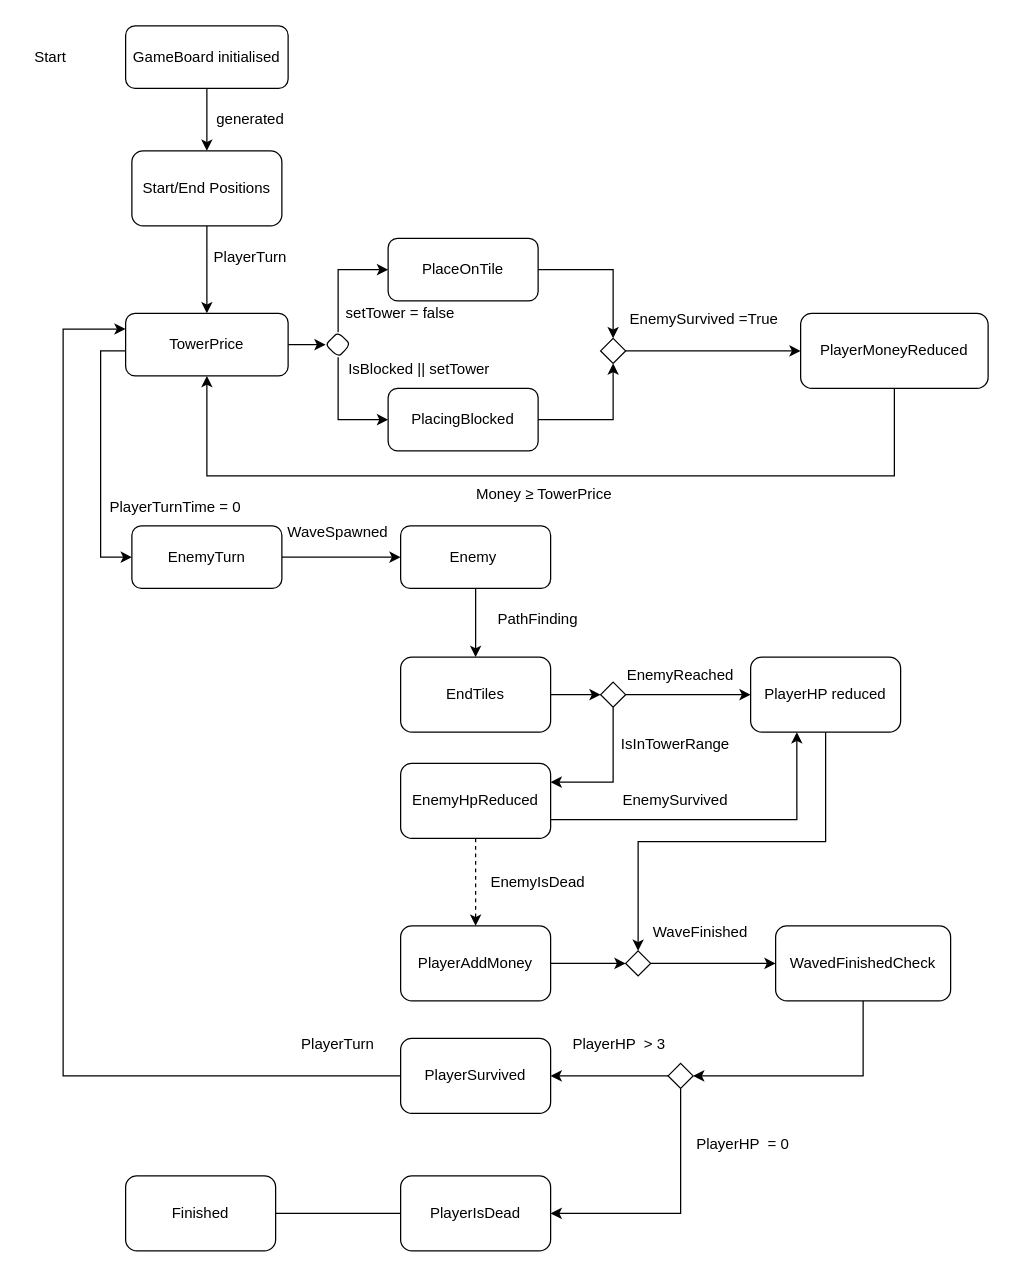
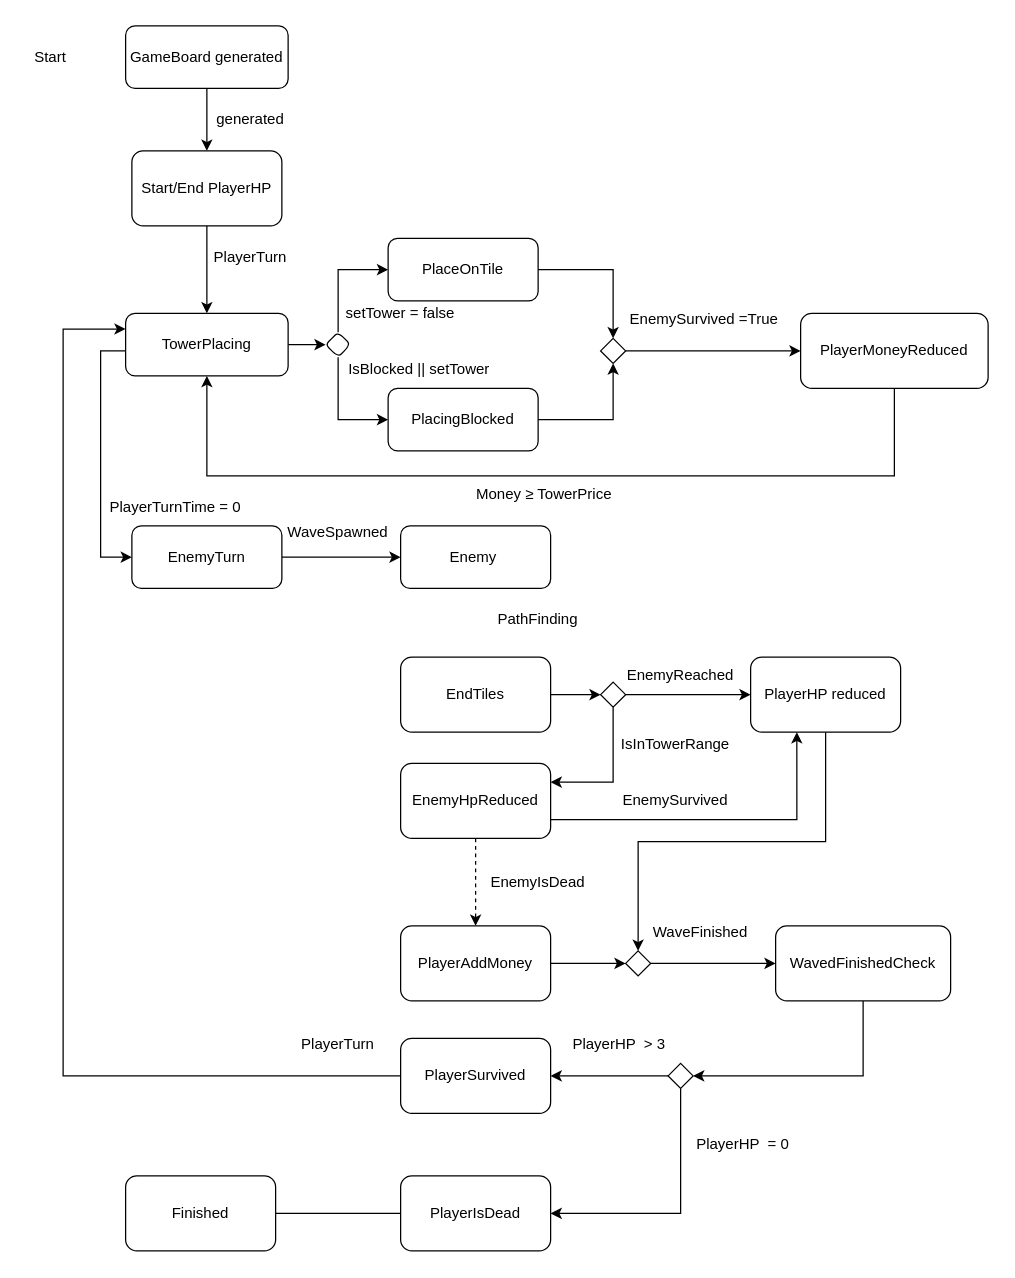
  <mxCell id="0" />
  <mxCell id="1" parent="0" />
  <mxCell id="2" style="edgeStyle=orthogonalEdgeStyle;rounded=0;orthogonalLoop=1;jettySize=auto;html=1;exitX=0.5;exitY=1;exitDx=0;exitDy=0;" edge="1" parent="1" source="3" target="14"><mxGeometry relative="1" as="geometry" /></mxCell>
- <mxCell id="3" value="GameBoard initialised" style="rounded=1;whiteSpace=wrap;html=1;" vertex="1" parent="1"><mxGeometry x="100" y="20" width="130" height="50" as="geometry" /></mxCell>
+ <mxCell id="3" value="GameBoard generated" style="rounded=1;whiteSpace=wrap;html=1;" vertex="1" parent="1"><mxGeometry x="100" y="20" width="130" height="50" as="geometry" /></mxCell>
  <mxCell id="4" style="edgeStyle=orthogonalEdgeStyle;rounded=0;orthogonalLoop=1;jettySize=auto;html=1;exitX=1;exitY=0.5;exitDx=0;exitDy=0;entryX=0;entryY=0.5;entryDx=0;entryDy=0;" edge="1" parent="1" source="5" target="10"><mxGeometry relative="1" as="geometry" /></mxCell>
  <mxCell id="5" value="EnemyTurn" style="rounded=1;whiteSpace=wrap;html=1;" vertex="1" parent="1"><mxGeometry x="105" y="420" width="120" height="50" as="geometry" /></mxCell>
  <mxCell id="6" style="edgeStyle=orthogonalEdgeStyle;rounded=0;orthogonalLoop=1;jettySize=auto;html=1;exitX=1;exitY=0.5;exitDx=0;exitDy=0;entryX=0;entryY=0.5;entryDx=0;entryDy=0;" edge="1" parent="1" source="8" target="28"><mxGeometry relative="1" as="geometry" /></mxCell>
  <mxCell id="7" style="edgeStyle=orthogonalEdgeStyle;rounded=0;orthogonalLoop=1;jettySize=auto;html=1;exitX=0;exitY=0.5;exitDx=0;exitDy=0;entryX=0;entryY=0.5;entryDx=0;entryDy=0;" edge="1" parent="1" source="8" target="5"><mxGeometry relative="1" as="geometry"><Array as="points"><mxPoint x="100" y="280" /><mxPoint x="80" y="280" /><mxPoint x="80" y="445" /></Array></mxGeometry></mxCell>
- <mxCell id="8" value="TowerPrice" style="rounded=1;whiteSpace=wrap;html=1;" vertex="1" parent="1"><mxGeometry x="100" y="250" width="130" height="50" as="geometry" /></mxCell>
- <mxCell id="9" value="" style="edgeStyle=orthogonalEdgeStyle;rounded=0;orthogonalLoop=1;jettySize=auto;html=1;" edge="1" parent="1" source="10" target="12"><mxGeometry relative="1" as="geometry" /></mxCell>
+ <mxCell id="8" value="TowerPlacing" style="rounded=1;whiteSpace=wrap;html=1;" vertex="1" parent="1"><mxGeometry x="100" y="250" width="130" height="50" as="geometry" /></mxCell>
  <mxCell id="10" value="Enemy&amp;nbsp;" style="rounded=1;whiteSpace=wrap;html=1;" vertex="1" parent="1"><mxGeometry x="320" y="420" width="120" height="50" as="geometry" /></mxCell>
  <mxCell id="11" style="edgeStyle=orthogonalEdgeStyle;rounded=0;orthogonalLoop=1;jettySize=auto;html=1;exitX=1;exitY=0.5;exitDx=0;exitDy=0;entryX=0;entryY=0.5;entryDx=0;entryDy=0;" edge="1" parent="1" source="12" target="49"><mxGeometry relative="1" as="geometry" /></mxCell>
  <mxCell id="12" value="EndTiles" style="rounded=1;whiteSpace=wrap;html=1;" vertex="1" parent="1"><mxGeometry x="320" y="525" width="120" height="60" as="geometry" /></mxCell>
  <mxCell id="13" style="edgeStyle=orthogonalEdgeStyle;rounded=0;orthogonalLoop=1;jettySize=auto;html=1;exitX=0.5;exitY=1;exitDx=0;exitDy=0;" edge="1" parent="1" source="14" target="8"><mxGeometry relative="1" as="geometry" /></mxCell>
- <mxCell id="14" value="Start/End Positions" style="rounded=1;whiteSpace=wrap;html=1;" vertex="1" parent="1"><mxGeometry x="105" y="120" width="120" height="60" as="geometry" /></mxCell>
+ <mxCell id="14" value="Start/End PlayerHP" style="rounded=1;whiteSpace=wrap;html=1;" vertex="1" parent="1"><mxGeometry x="105" y="120" width="120" height="60" as="geometry" /></mxCell>
  <mxCell id="15" value="Start" style="text;html=1;strokeColor=none;fillColor=none;align=center;verticalAlign=middle;whiteSpace=wrap;rounded=0;" vertex="1" parent="1"><mxGeometry x="20" y="30" width="40" height="30" as="geometry" /></mxCell>
  <mxCell id="16" style="edgeStyle=orthogonalEdgeStyle;rounded=0;orthogonalLoop=1;jettySize=auto;html=1;exitX=1;exitY=0.5;exitDx=0;exitDy=0;entryX=0;entryY=0.5;entryDx=0;entryDy=0;" edge="1" parent="1" source="17" target="60"><mxGeometry relative="1" as="geometry" /></mxCell>
  <mxCell id="17" value="PlayerAddMoney" style="rounded=1;whiteSpace=wrap;html=1;" vertex="1" parent="1"><mxGeometry x="320" y="740" width="120" height="60" as="geometry" /></mxCell>
  <mxCell id="18" style="edgeStyle=orthogonalEdgeStyle;rounded=0;orthogonalLoop=1;jettySize=auto;html=1;exitX=0.5;exitY=1;exitDx=0;exitDy=0;entryX=0.5;entryY=0;entryDx=0;entryDy=0;" edge="1" parent="1" source="19" target="60"><mxGeometry relative="1" as="geometry" /></mxCell>
  <mxCell id="19" value="PlayerHP reduced" style="rounded=1;whiteSpace=wrap;html=1;" vertex="1" parent="1"><mxGeometry x="600" y="525" width="120" height="60" as="geometry" /></mxCell>
  <mxCell id="20" style="edgeStyle=orthogonalEdgeStyle;rounded=0;orthogonalLoop=1;jettySize=auto;html=1;exitX=0;exitY=0.5;exitDx=0;exitDy=0;entryX=1;entryY=0.5;entryDx=0;entryDy=0;endArrow=none;" edge="1" parent="1" source="21" target="34"><mxGeometry relative="1" as="geometry" /></mxCell>
  <mxCell id="21" value="PlayerIsDead" style="rounded=1;whiteSpace=wrap;html=1;" vertex="1" parent="1"><mxGeometry x="320" y="940" width="120" height="60" as="geometry" /></mxCell>
  <mxCell id="22" value="PlayerTurn" style="text;html=1;strokeColor=none;fillColor=none;align=center;verticalAlign=middle;whiteSpace=wrap;rounded=0;" vertex="1" parent="1"><mxGeometry x="170" y="190" width="60" height="30" as="geometry" /></mxCell>
  <mxCell id="23" value="Money ≥ TowerPrice" style="text;html=1;strokeColor=none;fillColor=none;align=center;verticalAlign=middle;whiteSpace=wrap;rounded=0;" vertex="1" parent="1"><mxGeometry x="370" y="380" width="130" height="30" as="geometry" /></mxCell>
  <mxCell id="24" style="edgeStyle=orthogonalEdgeStyle;rounded=0;orthogonalLoop=1;jettySize=auto;html=1;exitX=1;exitY=0.5;exitDx=0;exitDy=0;entryX=0.5;entryY=0;entryDx=0;entryDy=0;" edge="1" parent="1" source="25" target="37"><mxGeometry relative="1" as="geometry" /></mxCell>
  <mxCell id="25" value="PlaceOnTile" style="rounded=1;whiteSpace=wrap;html=1;" vertex="1" parent="1"><mxGeometry x="310" y="190" width="120" height="50" as="geometry" /></mxCell>
  <mxCell id="26" style="edgeStyle=orthogonalEdgeStyle;rounded=0;orthogonalLoop=1;jettySize=auto;html=1;exitX=0.5;exitY=0;exitDx=0;exitDy=0;entryX=0;entryY=0.5;entryDx=0;entryDy=0;" edge="1" parent="1" source="28" target="25"><mxGeometry relative="1" as="geometry" /></mxCell>
  <mxCell id="27" style="edgeStyle=orthogonalEdgeStyle;rounded=0;orthogonalLoop=1;jettySize=auto;html=1;exitX=0.5;exitY=1;exitDx=0;exitDy=0;entryX=0;entryY=0.5;entryDx=0;entryDy=0;" edge="1" parent="1" source="28" target="31"><mxGeometry relative="1" as="geometry" /></mxCell>
  <mxCell id="28" value="" style="rhombus;whiteSpace=wrap;html=1;rounded=1;" vertex="1" parent="1"><mxGeometry x="260" y="265" width="20" height="20" as="geometry" /></mxCell>
  <mxCell id="29" value="setTower = false" style="text;html=1;strokeColor=none;fillColor=none;align=center;verticalAlign=middle;whiteSpace=wrap;rounded=0;" vertex="1" parent="1"><mxGeometry x="270" y="235" width="100" height="30" as="geometry" /></mxCell>
  <mxCell id="30" style="edgeStyle=orthogonalEdgeStyle;rounded=0;orthogonalLoop=1;jettySize=auto;html=1;exitX=1;exitY=0.5;exitDx=0;exitDy=0;entryX=0.5;entryY=1;entryDx=0;entryDy=0;" edge="1" parent="1" source="31" target="37"><mxGeometry relative="1" as="geometry" /></mxCell>
  <mxCell id="31" value="PlacingBlocked" style="rounded=1;whiteSpace=wrap;html=1;" vertex="1" parent="1"><mxGeometry x="310" y="310" width="120" height="50" as="geometry" /></mxCell>
  <mxCell id="32" value="IsBlocked || setTower" style="text;html=1;strokeColor=none;fillColor=none;align=center;verticalAlign=middle;whiteSpace=wrap;rounded=0;" vertex="1" parent="1"><mxGeometry x="270" y="280" width="130" height="30" as="geometry" /></mxCell>
  <mxCell id="33" value="WaveSpawned" style="text;html=1;strokeColor=none;fillColor=none;align=center;verticalAlign=middle;whiteSpace=wrap;rounded=0;" vertex="1" parent="1"><mxGeometry x="240" y="410" width="60" height="30" as="geometry" /></mxCell>
  <mxCell id="34" value="Finished" style="rounded=1;whiteSpace=wrap;html=1;" vertex="1" parent="1"><mxGeometry x="100" y="940" width="120" height="60" as="geometry" /></mxCell>
  <mxCell id="35" value="generated" style="text;html=1;strokeColor=none;fillColor=none;align=center;verticalAlign=middle;whiteSpace=wrap;rounded=0;" vertex="1" parent="1"><mxGeometry x="170" y="80" width="60" height="30" as="geometry" /></mxCell>
  <mxCell id="36" style="edgeStyle=orthogonalEdgeStyle;rounded=0;orthogonalLoop=1;jettySize=auto;html=1;exitX=1;exitY=0.5;exitDx=0;exitDy=0;entryX=0;entryY=0.5;entryDx=0;entryDy=0;" edge="1" parent="1" source="37" target="39"><mxGeometry relative="1" as="geometry" /></mxCell>
  <mxCell id="37" value="" style="rhombus;whiteSpace=wrap;html=1;" vertex="1" parent="1"><mxGeometry x="480" y="270" width="20" height="20" as="geometry" /></mxCell>
  <mxCell id="38" style="edgeStyle=orthogonalEdgeStyle;rounded=0;orthogonalLoop=1;jettySize=auto;html=1;exitX=0.5;exitY=1;exitDx=0;exitDy=0;entryX=0.5;entryY=1;entryDx=0;entryDy=0;" edge="1" parent="1" source="39" target="8"><mxGeometry relative="1" as="geometry"><Array as="points"><mxPoint x="715" y="380" /><mxPoint x="165" y="380" /></Array></mxGeometry></mxCell>
  <mxCell id="39" value="PlayerMoneyReduced" style="rounded=1;whiteSpace=wrap;html=1;" vertex="1" parent="1"><mxGeometry x="640" y="250" width="150" height="60" as="geometry" /></mxCell>
  <mxCell id="40" value="EnemySurvived =True" style="text;html=1;strokeColor=none;fillColor=none;align=center;verticalAlign=middle;whiteSpace=wrap;rounded=0;" vertex="1" parent="1"><mxGeometry x="500" y="240" width="126" height="30" as="geometry" /></mxCell>
  <mxCell id="41" value="PlayerTurnTime = 0" style="text;html=1;strokeColor=none;fillColor=none;align=center;verticalAlign=middle;whiteSpace=wrap;rounded=0;" vertex="1" parent="1"><mxGeometry x="80" y="390" width="120" height="30" as="geometry" /></mxCell>
  <mxCell id="42" value="PathFinding" style="text;html=1;strokeColor=none;fillColor=none;align=center;verticalAlign=middle;whiteSpace=wrap;rounded=0;" vertex="1" parent="1"><mxGeometry x="400" y="480" width="60" height="30" as="geometry" /></mxCell>
  <mxCell id="43" value="EnemyReached" style="text;html=1;strokeColor=none;fillColor=none;align=center;verticalAlign=middle;whiteSpace=wrap;rounded=0;" vertex="1" parent="1"><mxGeometry x="514" y="525" width="60" height="30" as="geometry" /></mxCell>
  <mxCell id="44" style="edgeStyle=orthogonalEdgeStyle;rounded=0;orthogonalLoop=1;jettySize=auto;html=1;exitX=1;exitY=0.75;exitDx=0;exitDy=0;entryX=0.308;entryY=1;entryDx=0;entryDy=0;entryPerimeter=0;" edge="1" parent="1" source="46" target="19"><mxGeometry relative="1" as="geometry" /></mxCell>
  <mxCell id="45" style="edgeStyle=orthogonalEdgeStyle;rounded=0;orthogonalLoop=1;jettySize=auto;html=1;exitX=0.5;exitY=1;exitDx=0;exitDy=0;dashed=1;" edge="1" parent="1" source="46" target="17"><mxGeometry relative="1" as="geometry" /></mxCell>
  <mxCell id="46" value="EnemyHpReduced" style="rounded=1;whiteSpace=wrap;html=1;" vertex="1" parent="1"><mxGeometry x="320" y="610" width="120" height="60" as="geometry" /></mxCell>
  <mxCell id="47" style="edgeStyle=orthogonalEdgeStyle;rounded=0;orthogonalLoop=1;jettySize=auto;html=1;exitX=1;exitY=0.5;exitDx=0;exitDy=0;entryX=0;entryY=0.5;entryDx=0;entryDy=0;" edge="1" parent="1" source="49" target="19"><mxGeometry relative="1" as="geometry" /></mxCell>
  <mxCell id="48" style="edgeStyle=orthogonalEdgeStyle;rounded=0;orthogonalLoop=1;jettySize=auto;html=1;exitX=0.5;exitY=1;exitDx=0;exitDy=0;entryX=1;entryY=0.25;entryDx=0;entryDy=0;" edge="1" parent="1" source="49" target="46"><mxGeometry relative="1" as="geometry" /></mxCell>
  <mxCell id="49" value="" style="rhombus;whiteSpace=wrap;html=1;" vertex="1" parent="1"><mxGeometry x="480" y="545" width="20" height="20" as="geometry" /></mxCell>
  <mxCell id="50" value="IsInTowerRange" style="text;html=1;strokeColor=none;fillColor=none;align=center;verticalAlign=middle;whiteSpace=wrap;rounded=0;" vertex="1" parent="1"><mxGeometry x="510" y="580" width="60" height="30" as="geometry" /></mxCell>
  <mxCell id="51" value="EnemyIsDead" style="text;html=1;strokeColor=none;fillColor=none;align=center;verticalAlign=middle;whiteSpace=wrap;rounded=0;" vertex="1" parent="1"><mxGeometry x="400" y="690" width="60" height="30" as="geometry" /></mxCell>
  <mxCell id="52" value="EnemySurvived" style="text;html=1;strokeColor=none;fillColor=none;align=center;verticalAlign=middle;whiteSpace=wrap;rounded=0;" vertex="1" parent="1"><mxGeometry x="510" y="625" width="60" height="30" as="geometry" /></mxCell>
  <mxCell id="53" style="edgeStyle=orthogonalEdgeStyle;rounded=0;orthogonalLoop=1;jettySize=auto;html=1;exitX=0.5;exitY=1;exitDx=0;exitDy=0;entryX=1;entryY=0.5;entryDx=0;entryDy=0;" edge="1" parent="1" source="54" target="57"><mxGeometry relative="1" as="geometry" /></mxCell>
  <mxCell id="54" value="WavedFinishedCheck" style="rounded=1;whiteSpace=wrap;html=1;" vertex="1" parent="1"><mxGeometry x="620" y="740" width="140" height="60" as="geometry" /></mxCell>
  <mxCell id="55" style="edgeStyle=orthogonalEdgeStyle;rounded=0;orthogonalLoop=1;jettySize=auto;html=1;exitX=0.5;exitY=1;exitDx=0;exitDy=0;entryX=1;entryY=0.5;entryDx=0;entryDy=0;" edge="1" parent="1" source="57" target="21"><mxGeometry relative="1" as="geometry" /></mxCell>
  <mxCell id="56" style="edgeStyle=orthogonalEdgeStyle;rounded=0;orthogonalLoop=1;jettySize=auto;html=1;exitX=0;exitY=0.5;exitDx=0;exitDy=0;" edge="1" parent="1" source="57" target="63"><mxGeometry relative="1" as="geometry" /></mxCell>
  <mxCell id="57" value="" style="rhombus;whiteSpace=wrap;html=1;" vertex="1" parent="1"><mxGeometry x="534" y="850" width="20" height="20" as="geometry" /></mxCell>
  <mxCell id="58" value="PlayerHP &amp;nbsp;= 0" style="text;html=1;strokeColor=none;fillColor=none;align=center;verticalAlign=middle;whiteSpace=wrap;rounded=0;" vertex="1" parent="1"><mxGeometry x="554" y="900" width="80" height="30" as="geometry" /></mxCell>
  <mxCell id="59" style="edgeStyle=orthogonalEdgeStyle;rounded=0;orthogonalLoop=1;jettySize=auto;html=1;exitX=1;exitY=0.5;exitDx=0;exitDy=0;entryX=0;entryY=0.5;entryDx=0;entryDy=0;" edge="1" parent="1" source="60" target="54"><mxGeometry relative="1" as="geometry" /></mxCell>
  <mxCell id="60" value="" style="rhombus;whiteSpace=wrap;html=1;" vertex="1" parent="1"><mxGeometry x="500" y="760" width="20" height="20" as="geometry" /></mxCell>
  <mxCell id="61" value="WaveFinished" style="text;html=1;strokeColor=none;fillColor=none;align=center;verticalAlign=middle;whiteSpace=wrap;rounded=0;" vertex="1" parent="1"><mxGeometry x="530" y="730" width="60" height="30" as="geometry" /></mxCell>
  <mxCell id="62" style="edgeStyle=orthogonalEdgeStyle;rounded=0;orthogonalLoop=1;jettySize=auto;html=1;exitX=0;exitY=0.5;exitDx=0;exitDy=0;entryX=0;entryY=0.25;entryDx=0;entryDy=0;" edge="1" parent="1" source="63" target="8"><mxGeometry relative="1" as="geometry"><Array as="points"><mxPoint x="50" y="860" /><mxPoint x="50" y="263" /></Array></mxGeometry></mxCell>
  <mxCell id="63" value="PlayerSurvived" style="rounded=1;whiteSpace=wrap;html=1;" vertex="1" parent="1"><mxGeometry x="320" y="830" width="120" height="60" as="geometry" /></mxCell>
  <mxCell id="64" value="PlayerHP &amp;nbsp;&amp;gt; 3" style="text;html=1;strokeColor=none;fillColor=none;align=center;verticalAlign=middle;whiteSpace=wrap;rounded=0;" vertex="1" parent="1"><mxGeometry x="450" y="820" width="90" height="30" as="geometry" /></mxCell>
  <mxCell id="65" value="PlayerTurn" style="text;html=1;strokeColor=none;fillColor=none;align=center;verticalAlign=middle;whiteSpace=wrap;rounded=0;" vertex="1" parent="1"><mxGeometry x="240" y="820" width="60" height="30" as="geometry" /></mxCell>
